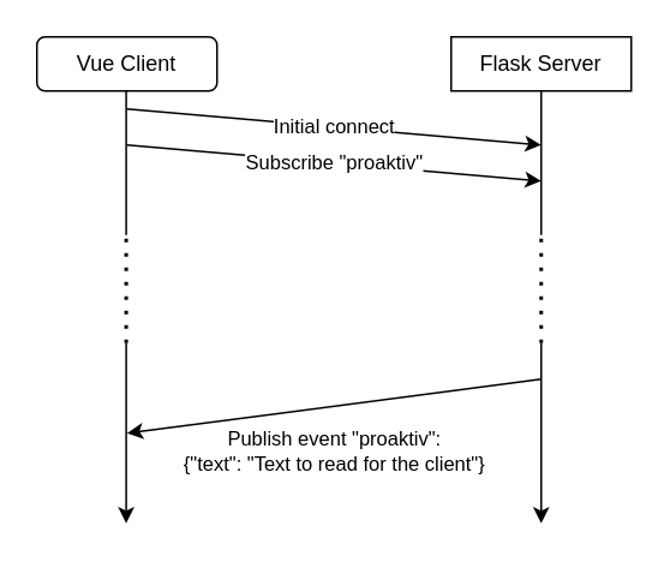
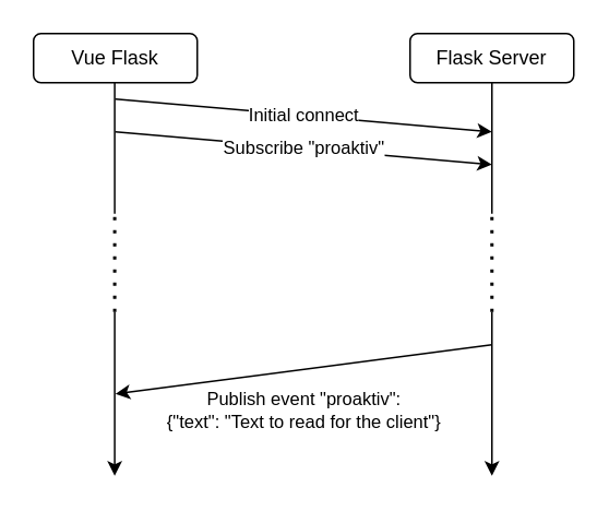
  <mxCell id="0" />
  <mxCell id="1" parent="0" />
- <mxCell id="2" value="Vue Client" style="rounded=1;whiteSpace=wrap;html=1;" parent="1" vertex="1"><mxGeometry x="20" y="20" width="100" height="30" as="geometry" /></mxCell>
+ <mxCell id="2" value="Vue Flask" style="rounded=1;whiteSpace=wrap;html=1;" parent="1" vertex="1"><mxGeometry x="20" y="20" width="100" height="30" as="geometry" /></mxCell>
  <mxCell id="3" value="" style="endArrow=classic;html=1;" parent="1" edge="1"><mxGeometry width="50" height="50" relative="1" as="geometry"><mxPoint x="300" y="190" as="sourcePoint" /><mxPoint x="300" y="290" as="targetPoint" /></mxGeometry></mxCell>
- <mxCell id="4" value="Flask Server" style="whiteSpace=wrap;html=1;rounded=0;" parent="1" vertex="1"><mxGeometry x="250" y="20" width="100" height="30" as="geometry" /></mxCell>
+ <mxCell id="4" value="Flask Server" style="rounded=1;whiteSpace=wrap;html=1;" parent="1" vertex="1"><mxGeometry x="250" y="20" width="100" height="30" as="geometry" /></mxCell>
  <mxCell id="5" value="Initial connect" style="endArrow=classic;html=1;" parent="1" edge="1"><mxGeometry width="50" height="50" relative="1" as="geometry"><mxPoint x="70" y="60" as="sourcePoint" /><mxPoint x="300" y="80" as="targetPoint" /></mxGeometry></mxCell>
  <mxCell id="6" value="Subscribe &quot;proaktiv&quot;" style="endArrow=classic;html=1;" parent="1" edge="1"><mxGeometry width="50" height="50" relative="1" as="geometry"><mxPoint x="70" y="80" as="sourcePoint" /><mxPoint x="300" y="100" as="targetPoint" /></mxGeometry></mxCell>
  <mxCell id="7" value="Publish event &quot;proaktiv&quot;:&lt;br&gt;{&quot;text&quot;: &quot;Text to read for the client&quot;}" style="endArrow=classic;html=1;labelBackgroundColor=none;" parent="1" edge="1"><mxGeometry x="0.028" y="25" width="50" height="50" relative="1" as="geometry"><mxPoint x="300" y="210" as="sourcePoint" /><mxPoint x="70" y="240" as="targetPoint" /><mxPoint as="offset" /></mxGeometry></mxCell>
  <mxCell id="8" value="" style="endArrow=none;html=1;labelBackgroundColor=none;entryX=0.5;entryY=1;entryDx=0;entryDy=0;" parent="1" target="4" edge="1"><mxGeometry width="50" height="50" relative="1" as="geometry"><mxPoint x="300" y="130" as="sourcePoint" /><mxPoint x="320" y="100" as="targetPoint" /></mxGeometry></mxCell>
  <mxCell id="9" value="" style="endArrow=none;dashed=1;html=1;dashPattern=1 3;strokeWidth=2;labelBackgroundColor=none;" parent="1" edge="1"><mxGeometry width="50" height="50" relative="1" as="geometry"><mxPoint x="300" y="190" as="sourcePoint" /><mxPoint x="300" y="130" as="targetPoint" /></mxGeometry></mxCell>
  <mxCell id="10" value="" style="endArrow=classic;html=1;" parent="1" edge="1"><mxGeometry width="50" height="50" relative="1" as="geometry"><mxPoint x="69.57" y="190" as="sourcePoint" /><mxPoint x="69.57" y="290" as="targetPoint" /></mxGeometry></mxCell>
  <mxCell id="11" value="" style="endArrow=none;html=1;labelBackgroundColor=none;entryX=0.5;entryY=1;entryDx=0;entryDy=0;" parent="1" edge="1"><mxGeometry width="50" height="50" relative="1" as="geometry"><mxPoint x="69.57" y="130" as="sourcePoint" /><mxPoint x="69.57" y="50" as="targetPoint" /></mxGeometry></mxCell>
  <mxCell id="12" value="" style="endArrow=none;dashed=1;html=1;dashPattern=1 3;strokeWidth=2;labelBackgroundColor=none;" parent="1" edge="1"><mxGeometry width="50" height="50" relative="1" as="geometry"><mxPoint x="69.57" y="190" as="sourcePoint" /><mxPoint x="69.57" y="130" as="targetPoint" /></mxGeometry></mxCell>
